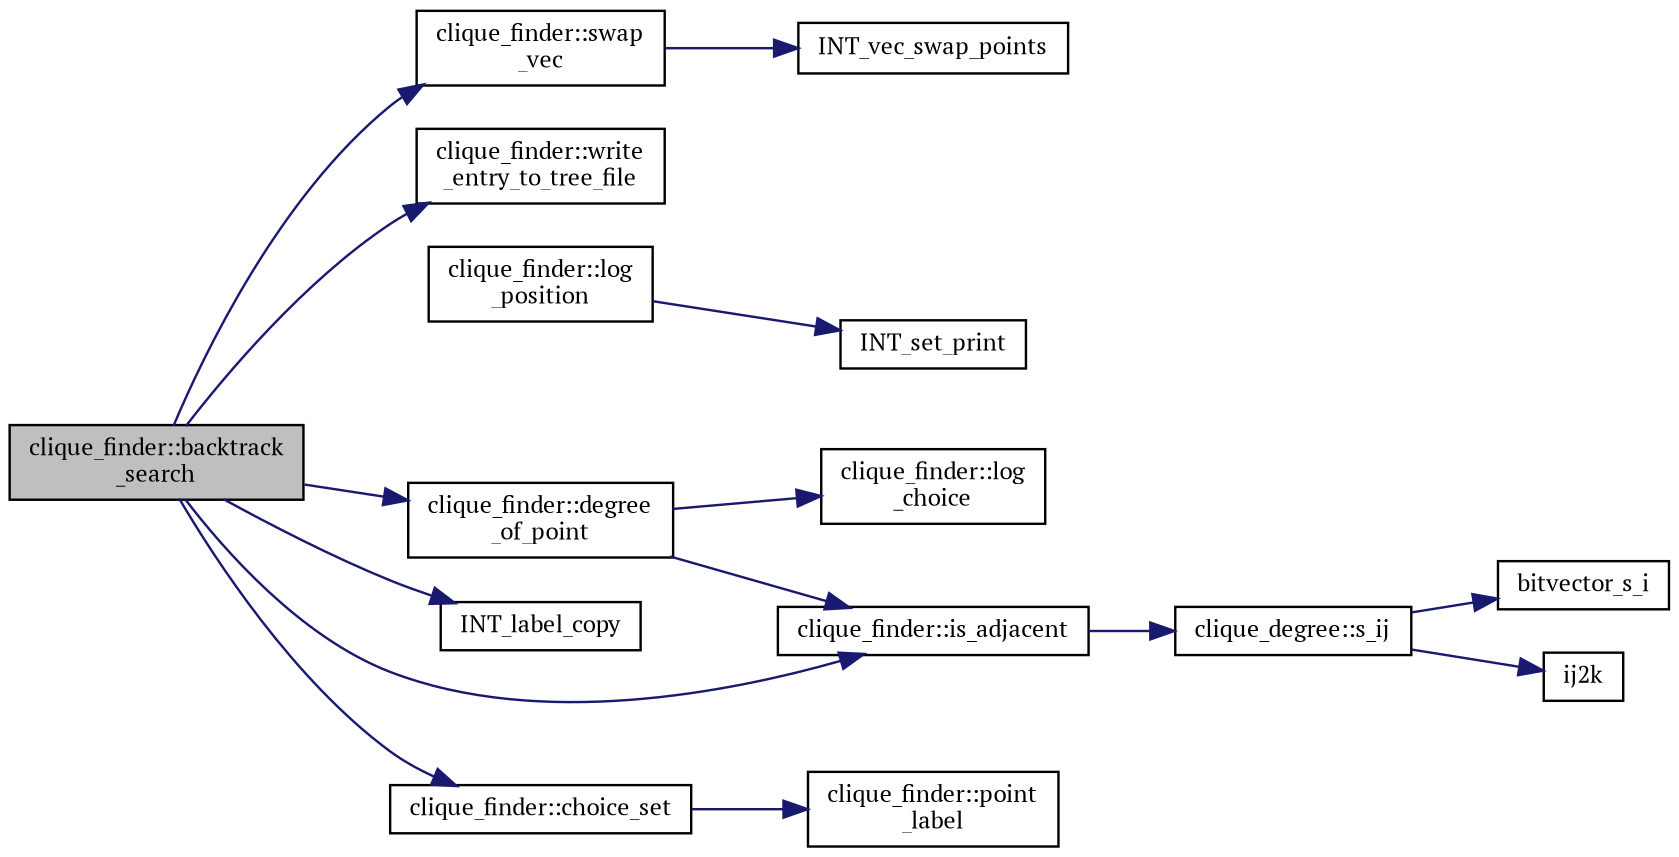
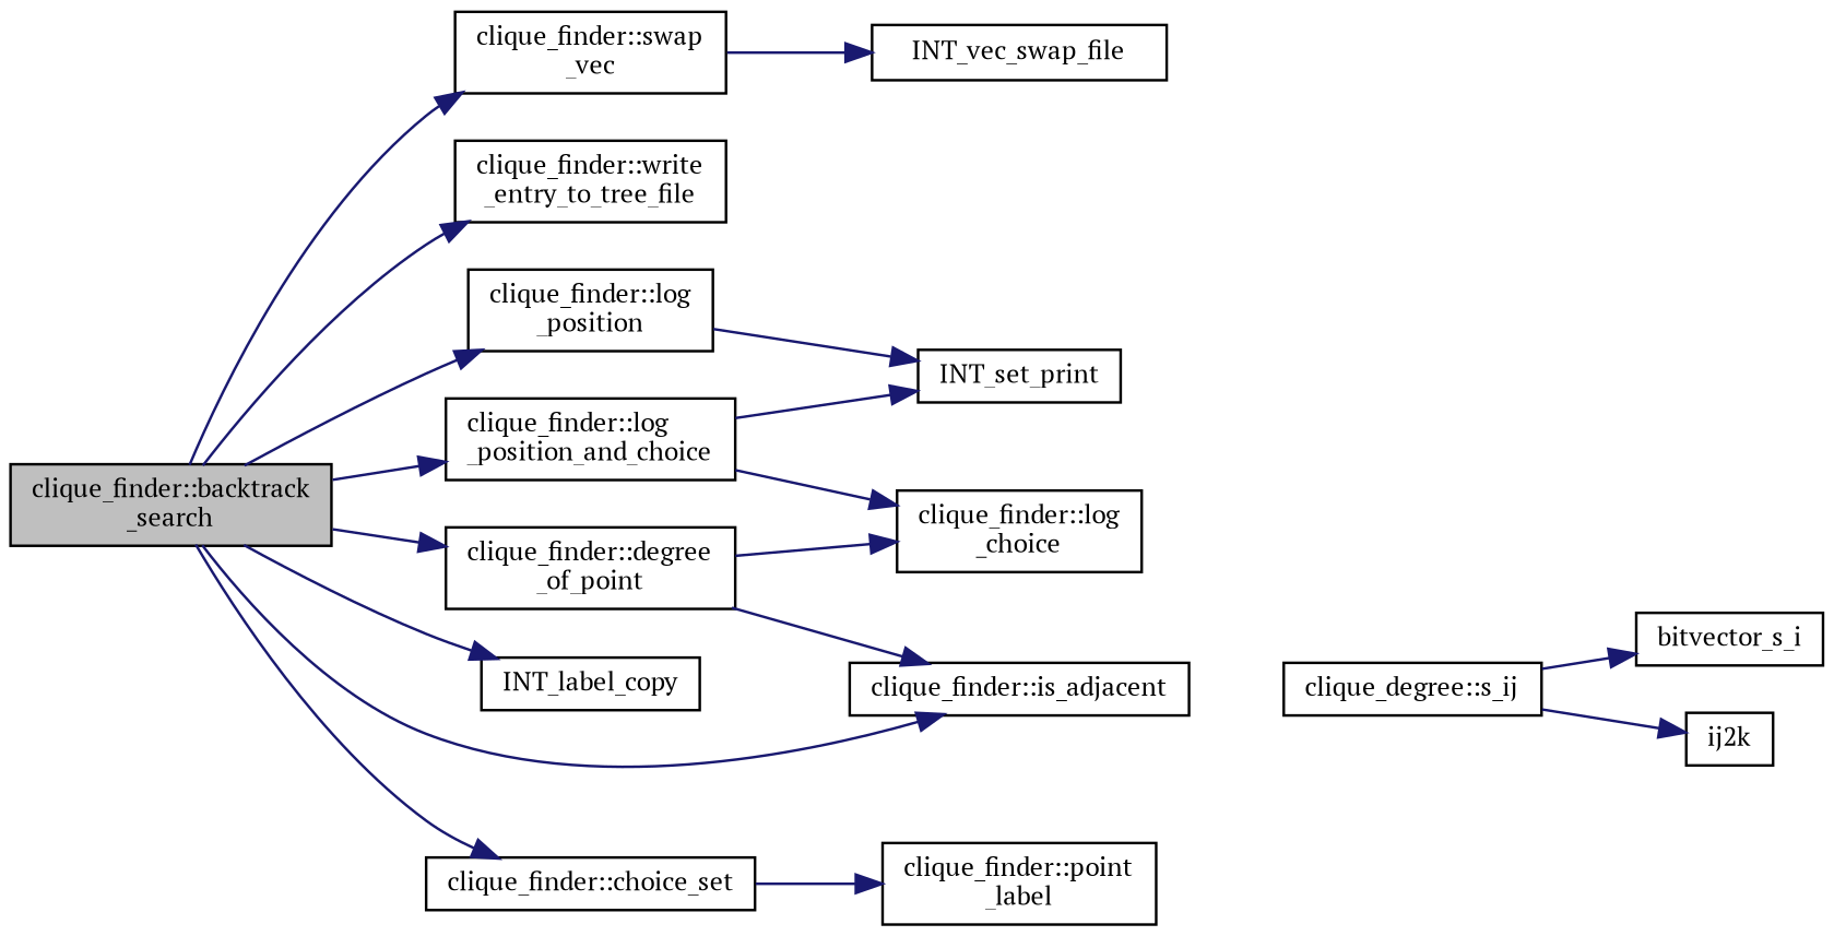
  digraph {
    fontname="PT Serif"
    rankdir=LR
    node [color=black fillcolor=white fontname="PT Serif" fontsize=10 shape=record style=filled]
    edge [color=midnightblue fontname="PT Serif" fontsize=10 labelfontname=Helvetica labelfontsize=10 style=solid]
    n1 [fillcolor=grey75 fontcolor=black height=0.2 label="clique_finder::backtrack\l_search" width=0.4]
    n2 [height=0.2 label="clique_finder::log\l_position" width=0.4]
    n3 [height=0.2 label="clique_finder::write\l_entry_to_tree_file" width=0.4]
    n4 [height=0.2 label="clique_finder::swap\l_vec" width=0.4]
    n5 [height=0.2 label="clique_finder::is_adjacent" width=0.4]
    n6 [height=0.2 label="clique_finder::degree\l_of_point" width=0.4]
    n7 [height=0.2 label=INT_label_copy width=0.4]
+   n8 [height=0.2 label="clique_finder::log\l_position_and_choice" width=0.4]
    n9 [height=0.2 label="clique_finder::choice_set" width=0.4]
    n10 [height=0.2 label=INT_set_print width=0.4]
-   n11 [height=0.2 label=INT_vec_swap_points width=0.4]
+   n11 [height=0.2 label=INT_vec_swap_file width=0.4]
    n12 [height=0.2 label="clique_degree::s_ij" width=0.4]
    n13 [height=0.2 label="clique_finder::log\l_choice" width=0.4]
    n14 [height=0.2 label="clique_finder::point\l_label" width=0.4]
    n15 [height=0.2 label=bitvector_s_i width=0.4]
    n16 [height=0.2 label=ij2k width=0.4]
+   n1 -> n2
    n1 -> n3
    n1 -> n4
    n1 -> n5
    n1 -> n6
    n1 -> n7
+   n1 -> n8
    n1 -> n9
    n2 -> n10
    n4 -> n11
-   n5 -> n12
    n6 -> n5
    n6 -> n13
+   n8 -> n10
+   n8 -> n13
    n9 -> n14
    n12 -> n15
    n12 -> n16
  }
